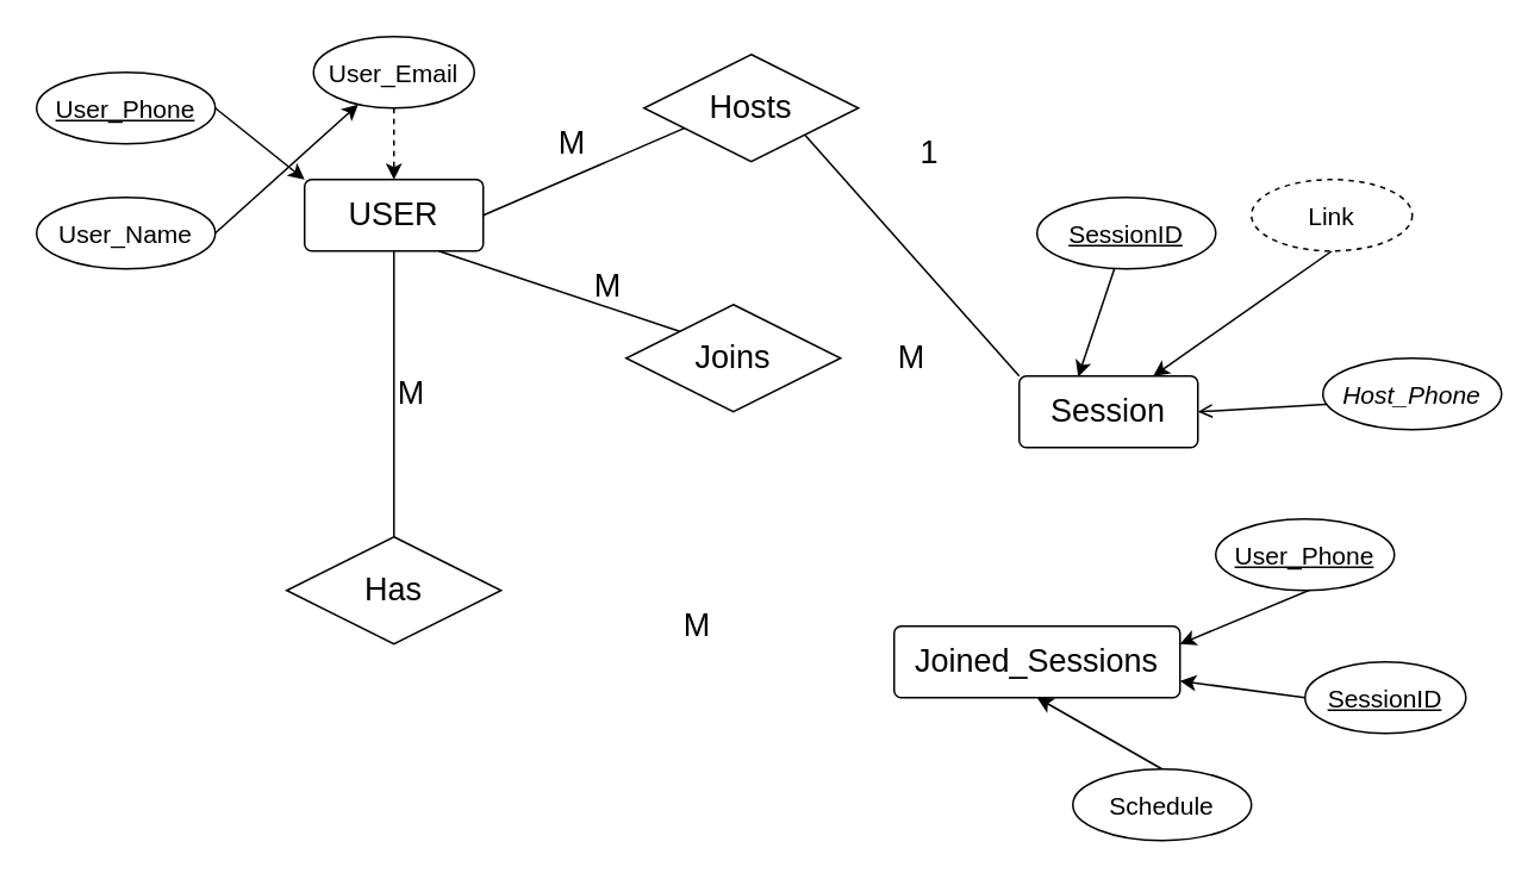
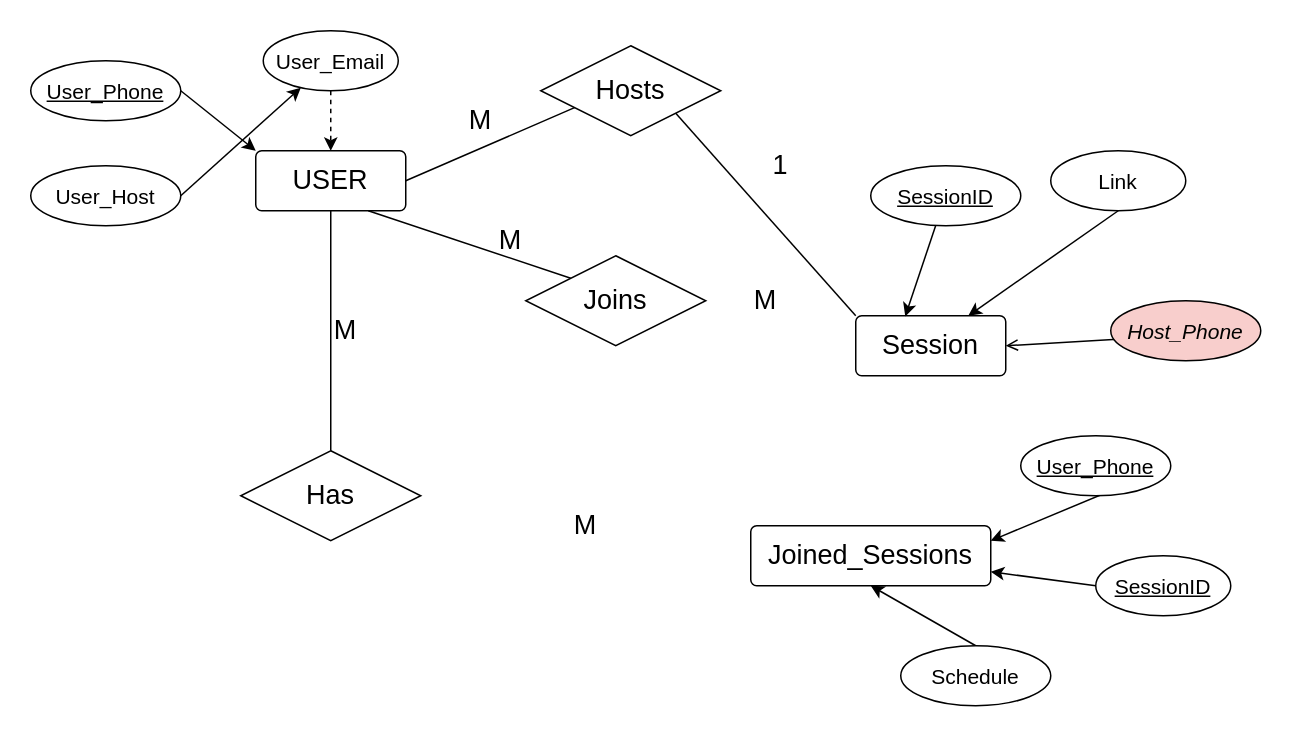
  <mxCell id="0" />
  <mxCell id="1" parent="0" />
  <mxCell id="2" style="edgeStyle=none;rounded=0;orthogonalLoop=1;jettySize=auto;html=1;exitX=1;exitY=0.5;exitDx=0;exitDy=0;entryX=0.191;entryY=0.685;entryDx=0;entryDy=0;entryPerimeter=0;fontSize=18;strokeWidth=1;endArrow=none;endFill=0;" edge="1" parent="1" source="5" target="20"><mxGeometry relative="1" as="geometry" /></mxCell>
  <mxCell id="3" style="edgeStyle=none;rounded=0;orthogonalLoop=1;jettySize=auto;html=1;exitX=0.75;exitY=1;exitDx=0;exitDy=0;entryX=0;entryY=0;entryDx=0;entryDy=0;fontSize=18;strokeWidth=1;endArrow=none;endFill=0;" edge="1" parent="1" source="5" target="21"><mxGeometry relative="1" as="geometry" /></mxCell>
  <mxCell id="4" style="edgeStyle=none;rounded=0;orthogonalLoop=1;jettySize=auto;html=1;exitX=0.5;exitY=1;exitDx=0;exitDy=0;entryX=0.5;entryY=0;entryDx=0;entryDy=0;endArrow=none;endFill=0;strokeWidth=1;fontSize=18;" edge="1" parent="1" source="5" target="22"><mxGeometry relative="1" as="geometry" /></mxCell>
  <mxCell id="5" value="USER" style="rounded=1;arcSize=10;whiteSpace=wrap;html=1;align=center;fontSize=18;fontStyle=0" vertex="1" parent="1"><mxGeometry x="170" y="100" width="100" height="40" as="geometry" /></mxCell>
  <mxCell id="6" style="rounded=0;orthogonalLoop=1;jettySize=auto;html=1;exitX=1;exitY=0.5;exitDx=0;exitDy=0;entryX=0;entryY=0;entryDx=0;entryDy=0;fontSize=18;" edge="1" parent="1" source="7" target="5"><mxGeometry relative="1" as="geometry" /></mxCell>
  <mxCell id="7" value="&lt;font style=&quot;font-size: 14px&quot;&gt;User_Phone&lt;/font&gt;" style="ellipse;whiteSpace=wrap;html=1;align=center;fontStyle=4;fontSize=18;" vertex="1" parent="1"><mxGeometry x="20" y="40" width="100" height="40" as="geometry" /></mxCell>
  <mxCell id="8" style="rounded=0;orthogonalLoop=1;jettySize=auto;html=1;exitX=1;exitY=0.5;exitDx=0;exitDy=0;fontSize=18;" edge="1" parent="1" source="9" target="11"><mxGeometry relative="1" as="geometry" /></mxCell>
- <mxCell id="9" value="&lt;font style=&quot;font-size: 14px&quot;&gt;User_Name&lt;/font&gt;" style="ellipse;whiteSpace=wrap;html=1;align=center;fontSize=18;" vertex="1" parent="1"><mxGeometry x="20" y="110" width="100" height="40" as="geometry" /></mxCell>
+ <mxCell id="9" value="&lt;font style=&quot;font-size: 14px&quot;&gt;User_Host&lt;/font&gt;" style="ellipse;whiteSpace=wrap;html=1;align=center;fontSize=18;" vertex="1" parent="1"><mxGeometry x="20" y="110" width="100" height="40" as="geometry" /></mxCell>
  <mxCell id="10" style="rounded=0;orthogonalLoop=1;jettySize=auto;html=1;exitX=0.5;exitY=1;exitDx=0;exitDy=0;fontSize=18;dashed=1;" edge="1" parent="1" source="11" target="5"><mxGeometry relative="1" as="geometry" /></mxCell>
  <mxCell id="11" value="&lt;font style=&quot;font-size: 14px&quot;&gt;User_Email&lt;/font&gt;" style="ellipse;whiteSpace=wrap;html=1;align=center;fontSize=18;" vertex="1" parent="1"><mxGeometry x="175" y="20" width="90" height="40" as="geometry" /></mxCell>
  <mxCell id="12" value="Session" style="rounded=1;arcSize=10;whiteSpace=wrap;html=1;align=center;fontSize=18;fontStyle=0" vertex="1" parent="1"><mxGeometry x="570" y="210" width="100" height="40" as="geometry" /></mxCell>
  <mxCell id="13" style="rounded=0;orthogonalLoop=1;jettySize=auto;html=1;entryX=0.33;entryY=0.011;entryDx=0;entryDy=0;fontSize=18;entryPerimeter=0;" edge="1" parent="1" source="14" target="12"><mxGeometry relative="1" as="geometry" /></mxCell>
  <mxCell id="14" value="&lt;font style=&quot;font-size: 14px&quot;&gt;SessionID&lt;/font&gt;" style="ellipse;whiteSpace=wrap;html=1;align=center;fontStyle=4;fontSize=18;" vertex="1" parent="1"><mxGeometry x="580" y="110" width="100" height="40" as="geometry" /></mxCell>
  <mxCell id="15" style="rounded=0;orthogonalLoop=1;jettySize=auto;html=1;exitX=1;exitY=0.5;exitDx=0;exitDy=0;fontSize=18;entryX=1;entryY=0.5;entryDx=0;entryDy=0;endArrow=open;" edge="1" parent="1" source="16" target="12"><mxGeometry relative="1" as="geometry"><mxPoint x="470" y="220" as="targetPoint" /></mxGeometry></mxCell>
- <mxCell id="16" value="&lt;font style=&quot;font-size: 14px&quot;&gt;&lt;i&gt;Host_Phone&lt;/i&gt;&lt;/font&gt;" style="ellipse;whiteSpace=wrap;html=1;align=center;fontSize=18;" vertex="1" parent="1"><mxGeometry x="740" y="200" width="100" height="40" as="geometry" /></mxCell>
+ <mxCell id="16" value="&lt;font style=&quot;font-size: 14px&quot;&gt;&lt;i&gt;Host_Phone&lt;/i&gt;&lt;/font&gt;" style="ellipse;whiteSpace=wrap;html=1;align=center;fontSize=18;fillColor=#f8cecc;" vertex="1" parent="1"><mxGeometry x="740" y="200" width="100" height="40" as="geometry" /></mxCell>
  <mxCell id="17" style="rounded=0;orthogonalLoop=1;jettySize=auto;html=1;exitX=0.5;exitY=1;exitDx=0;exitDy=0;fontSize=18;entryX=0.75;entryY=0;entryDx=0;entryDy=0;" edge="1" parent="1" source="18" target="12"><mxGeometry relative="1" as="geometry" /></mxCell>
- <mxCell id="18" value="&lt;font style=&quot;font-size: 14px&quot;&gt;Link&lt;/font&gt;" style="ellipse;whiteSpace=wrap;html=1;align=center;fontSize=18;dashed=1;" vertex="1" parent="1"><mxGeometry x="700" y="100" width="90" height="40" as="geometry" /></mxCell>
+ <mxCell id="18" value="&lt;font style=&quot;font-size: 14px&quot;&gt;Link&lt;/font&gt;" style="ellipse;whiteSpace=wrap;html=1;align=center;fontSize=18;" vertex="1" parent="1"><mxGeometry x="700" y="100" width="90" height="40" as="geometry" /></mxCell>
  <mxCell id="19" style="edgeStyle=none;rounded=0;orthogonalLoop=1;jettySize=auto;html=1;exitX=1;exitY=1;exitDx=0;exitDy=0;entryX=0;entryY=0;entryDx=0;entryDy=0;fontSize=18;strokeWidth=1;endArrow=none;endFill=0;" edge="1" parent="1" source="20" target="12"><mxGeometry relative="1" as="geometry" /></mxCell>
  <mxCell id="20" value="Hosts" style="shape=rhombus;perimeter=rhombusPerimeter;whiteSpace=wrap;html=1;align=center;fontSize=18;" vertex="1" parent="1"><mxGeometry x="360" y="30" width="120" height="60" as="geometry" /></mxCell>
  <mxCell id="21" value="Joins" style="shape=rhombus;perimeter=rhombusPerimeter;whiteSpace=wrap;html=1;align=center;fontSize=18;" vertex="1" parent="1"><mxGeometry x="350" y="170" width="120" height="60" as="geometry" /></mxCell>
  <mxCell id="22" value="Has" style="shape=rhombus;perimeter=rhombusPerimeter;whiteSpace=wrap;html=1;align=center;fontSize=18;" vertex="1" parent="1"><mxGeometry x="160" y="300" width="120" height="60" as="geometry" /></mxCell>
  <mxCell id="23" value="Joined_Sessions" style="rounded=1;arcSize=10;whiteSpace=wrap;html=1;align=center;fontSize=18;fontStyle=0" vertex="1" parent="1"><mxGeometry x="500" y="350" width="160" height="40" as="geometry" /></mxCell>
  <mxCell id="24" style="rounded=0;orthogonalLoop=1;jettySize=auto;html=1;exitX=1;exitY=0.5;exitDx=0;exitDy=0;entryX=1;entryY=0.25;entryDx=0;entryDy=0;fontSize=18;" edge="1" parent="1" source="25" target="23"><mxGeometry relative="1" as="geometry" /></mxCell>
  <mxCell id="25" value="&lt;font style=&quot;font-size: 14px&quot;&gt;User_Phone&lt;/font&gt;" style="ellipse;whiteSpace=wrap;html=1;align=center;fontStyle=4;fontSize=18;" vertex="1" parent="1"><mxGeometry x="680" y="290" width="100" height="40" as="geometry" /></mxCell>
  <mxCell id="26" style="rounded=0;orthogonalLoop=1;jettySize=auto;html=1;exitX=0.5;exitY=0;exitDx=0;exitDy=0;entryX=0.5;entryY=1;entryDx=0;entryDy=0;fontSize=18;" edge="1" parent="1" source="27" target="23"><mxGeometry relative="1" as="geometry" /></mxCell>
  <mxCell id="27" value="&lt;font style=&quot;font-size: 14px&quot;&gt;Schedule&lt;/font&gt;" style="ellipse;whiteSpace=wrap;html=1;align=center;fontSize=18;" vertex="1" parent="1"><mxGeometry x="600" y="430" width="100" height="40" as="geometry" /></mxCell>
  <mxCell id="28" style="rounded=0;orthogonalLoop=1;jettySize=auto;html=1;exitX=0;exitY=0.5;exitDx=0;exitDy=0;fontSize=18;" edge="1" parent="1" source="29" target="23"><mxGeometry relative="1" as="geometry" /></mxCell>
  <mxCell id="29" value="&lt;font style=&quot;font-size: 14px&quot;&gt;&lt;u&gt;SessionID&lt;/u&gt;&lt;/font&gt;" style="ellipse;whiteSpace=wrap;html=1;align=center;fontSize=18;" vertex="1" parent="1"><mxGeometry x="730" y="370" width="90" height="40" as="geometry" /></mxCell>
  <mxCell id="30" value="M" style="text;html=1;strokeColor=none;fillColor=none;align=center;verticalAlign=middle;whiteSpace=wrap;rounded=0;fontSize=18;" vertex="1" parent="1"><mxGeometry x="300" y="70" width="40" height="20" as="geometry" /></mxCell>
- <mxCell id="31" value="1" style="text;html=1;strokeColor=none;fillColor=none;align=center;verticalAlign=middle;whiteSpace=wrap;rounded=0;fontSize=18;" vertex="1" parent="1"><mxGeometry x="500" y="75" width="40" height="20" as="geometry" /></mxCell>
+ <mxCell id="31" value="1" style="text;html=1;strokeColor=none;fillColor=none;align=center;verticalAlign=middle;whiteSpace=wrap;rounded=0;fontSize=18;" vertex="1" parent="1"><mxGeometry x="500" y="100" width="40" height="20" as="geometry" /></mxCell>
  <mxCell id="32" value="M" style="text;html=1;strokeColor=none;fillColor=none;align=center;verticalAlign=middle;whiteSpace=wrap;rounded=0;fontSize=18;" vertex="1" parent="1"><mxGeometry x="320" y="150" width="40" height="20" as="geometry" /></mxCell>
  <mxCell id="33" value="M" style="text;html=1;strokeColor=none;fillColor=none;align=center;verticalAlign=middle;whiteSpace=wrap;rounded=0;fontSize=18;" vertex="1" parent="1"><mxGeometry x="490" y="190" width="40" height="20" as="geometry" /></mxCell>
  <mxCell id="34" value="M" style="text;html=1;strokeColor=none;fillColor=none;align=center;verticalAlign=middle;whiteSpace=wrap;rounded=0;fontSize=18;" vertex="1" parent="1"><mxGeometry x="210" y="210" width="40" height="20" as="geometry" /></mxCell>
  <mxCell id="35" value="M" style="text;html=1;strokeColor=none;fillColor=none;align=center;verticalAlign=middle;whiteSpace=wrap;rounded=0;fontSize=18;" vertex="1" parent="1"><mxGeometry x="370" y="340" width="40" height="20" as="geometry" /></mxCell>
